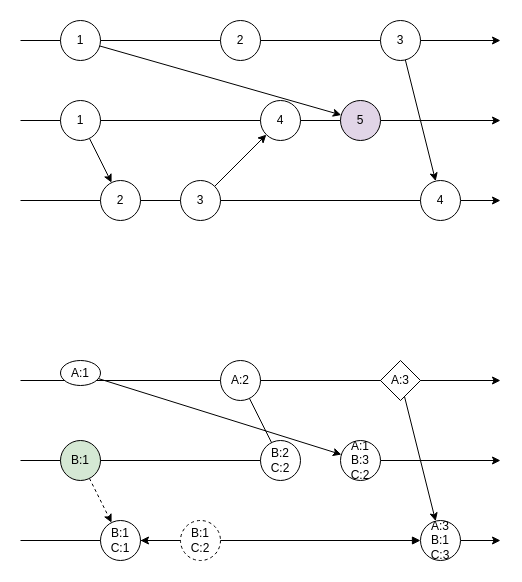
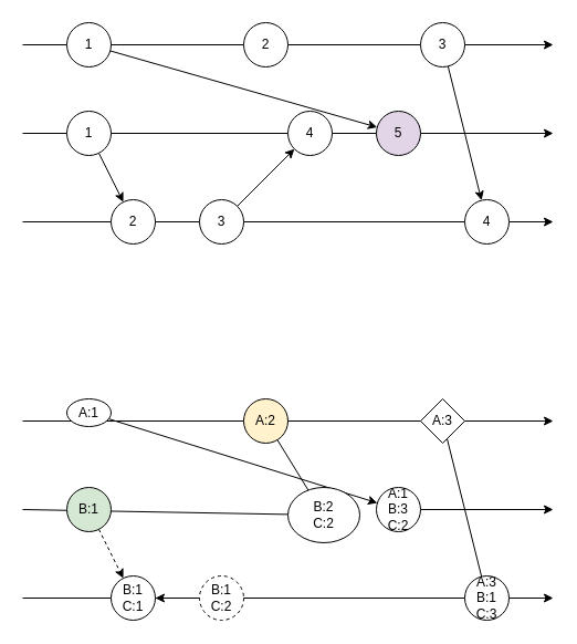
  <mxCell id="0" />
  <mxCell id="1" parent="0" />
  <mxCell id="2" value="" style="endArrow=classic;html=1;" edge="1" parent="1"><mxGeometry width="50" height="50" relative="1" as="geometry"><mxPoint x="20" y="40" as="sourcePoint" /><mxPoint x="500" y="40" as="targetPoint" /></mxGeometry></mxCell>
  <mxCell id="3" style="edgeStyle=none;html=1;" edge="1" parent="1" source="4" target="11"><mxGeometry relative="1" as="geometry" /></mxCell>
  <mxCell id="4" value="1" style="ellipse;whiteSpace=wrap;html=1;aspect=fixed;" vertex="1" parent="1"><mxGeometry x="60" y="20" width="40" height="40" as="geometry" /></mxCell>
  <mxCell id="5" value="2" style="ellipse;whiteSpace=wrap;html=1;aspect=fixed;" vertex="1" parent="1"><mxGeometry x="220" y="20" width="40" height="40" as="geometry" /></mxCell>
  <mxCell id="6" style="edgeStyle=none;html=1;" edge="1" parent="1" source="7" target="16"><mxGeometry relative="1" as="geometry" /></mxCell>
  <mxCell id="7" value="3" style="ellipse;whiteSpace=wrap;html=1;aspect=fixed;" vertex="1" parent="1"><mxGeometry x="380" y="20" width="40" height="40" as="geometry" /></mxCell>
  <mxCell id="8" value="" style="endArrow=classic;html=1;startArrow=none;" edge="1" parent="1" source="11"><mxGeometry width="50" height="50" relative="1" as="geometry"><mxPoint x="20" y="120" as="sourcePoint" /><mxPoint x="500" y="120" as="targetPoint" /></mxGeometry></mxCell>
  <mxCell id="9" value="4" style="ellipse;whiteSpace=wrap;html=1;aspect=fixed;" vertex="1" parent="1"><mxGeometry x="260" y="100" width="40" height="40" as="geometry" /></mxCell>
  <mxCell id="10" value="" style="endArrow=none;html=1;" edge="1" parent="1" target="9"><mxGeometry width="50" height="50" relative="1" as="geometry"><mxPoint x="20" y="120" as="sourcePoint" /><mxPoint x="500" y="120" as="targetPoint" /></mxGeometry></mxCell>
  <mxCell id="11" value="5" style="ellipse;whiteSpace=wrap;html=1;aspect=fixed;fillColor=#e1d5e7;" vertex="1" parent="1"><mxGeometry x="340" y="100" width="40" height="40" as="geometry" /></mxCell>
  <mxCell id="12" value="" style="endArrow=none;html=1;startArrow=none;" edge="1" parent="1" source="9" target="11"><mxGeometry width="50" height="50" relative="1" as="geometry"><mxPoint x="300" y="120" as="sourcePoint" /><mxPoint x="500" y="120" as="targetPoint" /></mxGeometry></mxCell>
  <mxCell id="13" value="" style="endArrow=classic;html=1;startArrow=none;" edge="1" parent="1" source="16"><mxGeometry width="50" height="50" relative="1" as="geometry"><mxPoint x="20" y="200" as="sourcePoint" /><mxPoint x="500" y="200" as="targetPoint" /></mxGeometry></mxCell>
  <mxCell id="14" style="edgeStyle=none;html=1;" edge="1" parent="1" source="15" target="9"><mxGeometry relative="1" as="geometry" /></mxCell>
  <mxCell id="15" value="3" style="ellipse;whiteSpace=wrap;html=1;aspect=fixed;" vertex="1" parent="1"><mxGeometry x="180" y="180" width="40" height="40" as="geometry" /></mxCell>
  <mxCell id="16" value="4" style="ellipse;whiteSpace=wrap;html=1;aspect=fixed;" vertex="1" parent="1"><mxGeometry x="420" y="180" width="40" height="40" as="geometry" /></mxCell>
  <mxCell id="17" value="" style="endArrow=none;html=1;startArrow=none;" edge="1" parent="1" source="15" target="16"><mxGeometry width="50" height="50" relative="1" as="geometry"><mxPoint x="300" y="200" as="sourcePoint" /><mxPoint x="500" y="200" as="targetPoint" /></mxGeometry></mxCell>
  <mxCell id="18" value="" style="endArrow=none;html=1;" edge="1" parent="1" target="15"><mxGeometry width="50" height="50" relative="1" as="geometry"><mxPoint x="20" y="200" as="sourcePoint" /><mxPoint x="500" y="200" as="targetPoint" /></mxGeometry></mxCell>
  <mxCell id="19" value="2" style="ellipse;whiteSpace=wrap;html=1;aspect=fixed;" vertex="1" parent="1"><mxGeometry x="100" y="180" width="40" height="40" as="geometry" /></mxCell>
  <mxCell id="20" style="edgeStyle=none;html=1;" edge="1" parent="1" source="21" target="19"><mxGeometry relative="1" as="geometry" /></mxCell>
  <mxCell id="21" value="1" style="ellipse;whiteSpace=wrap;html=1;aspect=fixed;" vertex="1" parent="1"><mxGeometry x="60" y="100" width="40" height="40" as="geometry" /></mxCell>
  <mxCell id="22" value="" style="endArrow=classic;html=1;" edge="1" parent="1"><mxGeometry width="50" height="50" relative="1" as="geometry"><mxPoint x="20" y="380" as="sourcePoint" /><mxPoint x="500" y="380" as="targetPoint" /></mxGeometry></mxCell>
  <mxCell id="23" style="edgeStyle=none;html=1;" edge="1" parent="1" source="24" target="31"><mxGeometry relative="1" as="geometry" /></mxCell>
  <mxCell id="24" value="A:1" style="ellipse;whiteSpace=wrap;html=1;aspect=fixed;" vertex="1" parent="1"><mxGeometry x="60" y="360" width="40" height="25" as="geometry" /></mxCell>
- <mxCell id="25" value="A:2" style="ellipse;whiteSpace=wrap;html=1;aspect=fixed;" vertex="1" parent="1"><mxGeometry x="220" y="360" width="40" height="40" as="geometry" /></mxCell>
- <mxCell id="26" style="edgeStyle=none;html=1;" edge="1" parent="1" source="27" target="36"><mxGeometry relative="1" as="geometry" /></mxCell>
+ <mxCell id="25" value="A:2" style="ellipse;whiteSpace=wrap;html=1;aspect=fixed;fillColor=#fff2cc;" vertex="1" parent="1"><mxGeometry x="220" y="360" width="40" height="40" as="geometry" /></mxCell>
+ <mxCell id="26" style="edgeStyle=none;html=1;endArrow=none;" edge="1" parent="1" source="27" target="36"><mxGeometry relative="1" as="geometry" /></mxCell>
  <mxCell id="27" value="A:3" style="rhombus;whiteSpace=wrap;html=1;aspect=fixed;" vertex="1" parent="1"><mxGeometry x="380" y="360" width="40" height="40" as="geometry" /></mxCell>
  <mxCell id="28" value="" style="endArrow=classic;html=1;startArrow=none;" edge="1" parent="1" source="31"><mxGeometry width="50" height="50" relative="1" as="geometry"><mxPoint x="20" y="460" as="sourcePoint" /><mxPoint x="500" y="460" as="targetPoint" /></mxGeometry></mxCell>
- <mxCell id="29" value="B:2&lt;br&gt;C:2" style="ellipse;whiteSpace=wrap;html=1;aspect=fixed;" vertex="1" parent="1"><mxGeometry x="260" y="440" width="40" height="40" as="geometry" /></mxCell>
+ <mxCell id="29" value="B:2&lt;br&gt;C:2" style="ellipse;whiteSpace=wrap;html=1;aspect=fixed;" vertex="1" parent="1"><mxGeometry x="260" y="440" width="65" height="50" as="geometry" /></mxCell>
  <mxCell id="30" value="" style="endArrow=none;html=1;" edge="1" parent="1" target="29"><mxGeometry width="50" height="50" relative="1" as="geometry"><mxPoint x="20" y="460" as="sourcePoint" /><mxPoint x="500" y="460" as="targetPoint" /></mxGeometry></mxCell>
  <mxCell id="31" value="A:1&lt;br&gt;B:3&lt;br&gt;C:2" style="ellipse;whiteSpace=wrap;html=1;aspect=fixed;" vertex="1" parent="1"><mxGeometry x="340" y="440" width="40" height="40" as="geometry" /></mxCell>
  <mxCell id="32" value="" style="endArrow=none;html=1;startArrow=none;" edge="1" parent="1" source="29" target="25"><mxGeometry width="50" height="50" relative="1" as="geometry"><mxPoint x="300" y="460" as="sourcePoint" /><mxPoint x="500" y="460" as="targetPoint" /></mxGeometry></mxCell>
  <mxCell id="33" value="" style="endArrow=classic;html=1;startArrow=none;" edge="1" parent="1" source="36"><mxGeometry width="50" height="50" relative="1" as="geometry"><mxPoint x="20" y="540" as="sourcePoint" /><mxPoint x="500" y="540" as="targetPoint" /></mxGeometry></mxCell>
  <mxCell id="34" style="edgeStyle=none;html=1;" edge="1" parent="1" source="35" target="39"><mxGeometry relative="1" as="geometry" /></mxCell>
  <mxCell id="35" value="B:1&lt;br&gt;C:2" style="ellipse;whiteSpace=wrap;html=1;aspect=fixed;dashed=1;" vertex="1" parent="1"><mxGeometry x="180" y="520" width="40" height="40" as="geometry" /></mxCell>
  <mxCell id="36" value="A:3&lt;br&gt;B:1&lt;br&gt;C:3" style="ellipse;whiteSpace=wrap;html=1;aspect=fixed;" vertex="1" parent="1"><mxGeometry x="420" y="520" width="40" height="40" as="geometry" /></mxCell>
- <mxCell id="37" value="" style="endArrow=block;html=1;startArrow=none;" edge="1" parent="1" source="35" target="36"><mxGeometry width="50" height="50" relative="1" as="geometry"><mxPoint x="300" y="540" as="sourcePoint" /><mxPoint x="500" y="540" as="targetPoint" /></mxGeometry></mxCell>
+ <mxCell id="37" value="" style="endArrow=none;html=1;startArrow=none;" edge="1" parent="1" source="35" target="36"><mxGeometry width="50" height="50" relative="1" as="geometry"><mxPoint x="300" y="540" as="sourcePoint" /><mxPoint x="500" y="540" as="targetPoint" /></mxGeometry></mxCell>
  <mxCell id="38" value="" style="endArrow=none;html=1;" edge="1" parent="1" target="35"><mxGeometry width="50" height="50" relative="1" as="geometry"><mxPoint x="20" y="540" as="sourcePoint" /><mxPoint x="500" y="540" as="targetPoint" /></mxGeometry></mxCell>
  <mxCell id="39" value="B:1&lt;br&gt;C:1" style="ellipse;whiteSpace=wrap;html=1;aspect=fixed;" vertex="1" parent="1"><mxGeometry x="100" y="520" width="40" height="40" as="geometry" /></mxCell>
  <mxCell id="40" style="edgeStyle=none;html=1;dashed=1;" edge="1" parent="1" source="41" target="39"><mxGeometry relative="1" as="geometry" /></mxCell>
  <mxCell id="41" value="B:1" style="ellipse;whiteSpace=wrap;html=1;aspect=fixed;fillColor=#d5e8d4;" vertex="1" parent="1"><mxGeometry x="60" y="440" width="40" height="40" as="geometry" /></mxCell>
